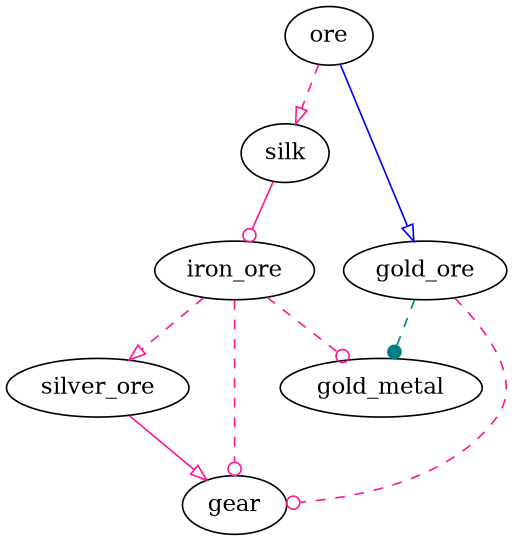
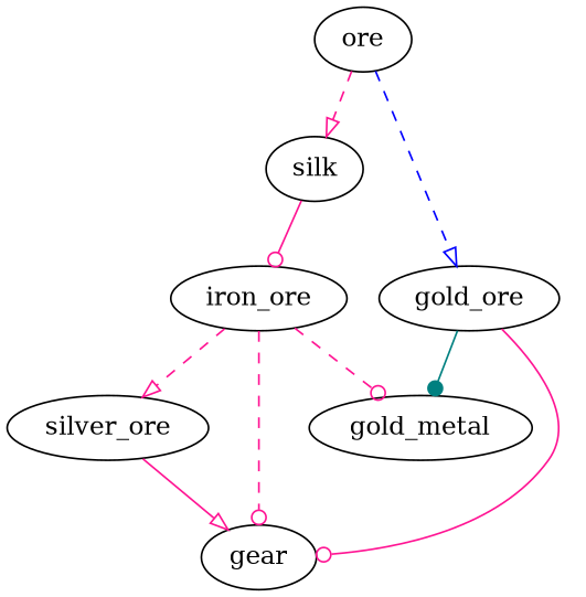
  digraph {
    fontname="DejaVu Serif"
    node [fontname="DejaVu Serif"]
    edge [arrowhead=odot color=deeppink fontname="DejaVu Serif" style=dashed]
    n1 [label=silk]
    n2 [label=iron_ore]
    n3 [label=silver_ore]
    n4 [label=gold_metal]
    n5 [label=gear]
    n6 [label=ore]
    n7 [label=gold_ore]
    n1 -> n2 [style=solid]
    n2 -> n3 [arrowhead=onormal]
    n2 -> n4
    n2 -> n5
    n3 -> n5 [arrowhead=onormal style=solid]
    n6 -> n1 [arrowhead=onormal]
-   n6 -> n7 [arrowhead=onormal color=blue style=solid]
-   n7 -> n4 [arrowhead=dot color=teal]
-   n7 -> n5
+   n6 -> n7 [arrowhead=onormal color=blue]
+   n7 -> n4 [arrowhead=dot color=teal style=solid]
+   n7 -> n5 [style=solid]
  }
